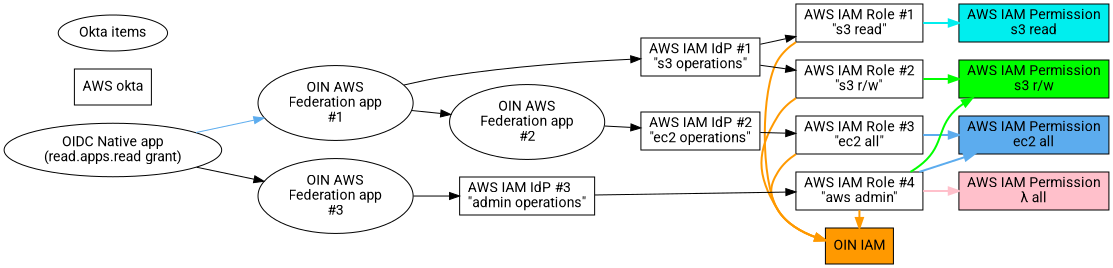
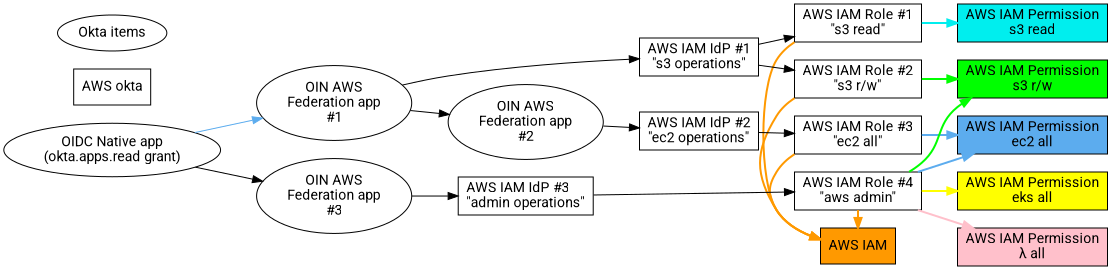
  digraph {
    fontname=Roboto
    rankdir=LR
    node [fontname=Roboto shape=box]
    edge [fontname=Roboto style=bold]
    n1 [label="AWS IAM Role #1\n\"s3 read\""]
    n2 [label="AWS IAM Role #2\n\"s3 r/w\""]
    n3 [label="AWS IAM Role #3\n\"ec2 all\""]
    n4 [label="AWS IAM Role #4\n\"aws admin\""]
-   n5 [fillcolor="#ff9900" label="OIN IAM" shape=polygon style=filled]
+   n5 [fillcolor="#ff9900" label="AWS IAM" shape=polygon style=filled]
    n6 [label="AWS okta"]
    n7 [label="Okta items" shape=""]
    n8 [fillcolor=cyan2 label="AWS IAM Permission\ns3 read" style=filled]
    n9 [fillcolor=green label="AWS IAM Permission\ns3 r/w" style=filled]
    n10 [fillcolor=steelblue2 label="AWS IAM Permission\nec2 all" style=filled]
+   n11 [fillcolor=yellow label="AWS IAM Permission\neks all" style=filled]
    n12 [fillcolor=pink label="AWS IAM Permission\nλ all" style=filled]
-   n13 [label="OIDC Native app\n(read.apps.read grant)" shape=""]
+   n13 [label="OIDC Native app\n(okta.apps.read grant)" shape=""]
    n14 [label="OIN AWS\nFederation app\n#1" shape=""]
    n15 [label="OIN AWS\nFederation app\n#3" shape=""]
    n16 [label="OIN AWS\nFederation app\n#2" shape=""]
    n17 [label="AWS IAM IdP #1\l\"s3 operations\""]
    n18 [label="AWS IAM IdP #2\l\"ec2 operations\""]
    n19 [label="AWS IAM IdP #3\l\"admin operations\""]
    subgraph sub_1 {
      rank=same
      n1
      n2
      n3
      n4
      n5
    }
    subgraph sub_2 {
      rank=same
      rankdir=TB
      n6
      n7
    }
    n1 -> n5 [color="#ff9900"]
    n1 -> n8 [color=cyan2]
    n2 -> n5 [color="#ff9900"]
    n2 -> n9 [color=green]
    n3 -> n5 [color="#ff9900"]
    n3 -> n10 [color=steelblue2]
    n4 -> n5 [color="#ff9900"]
    n4 -> n9 [color=green]
    n4 -> n10 [color=steelblue2]
+   n4 -> n11 [color=yellow]
    n4 -> n12 [color=pink]
    n13 -> n14 [color=steelblue2 style=""]
    n13 -> n15 [style=""]
    n14 -> n16 [style=""]
    n14 -> n17 [style=""]
    n15 -> n19 [style=""]
    n16 -> n18 [style=""]
    n17 -> n1 [style=""]
    n17 -> n2 [style=""]
    n18 -> n3 [style=""]
    n19 -> n4 [style=""]
  }
